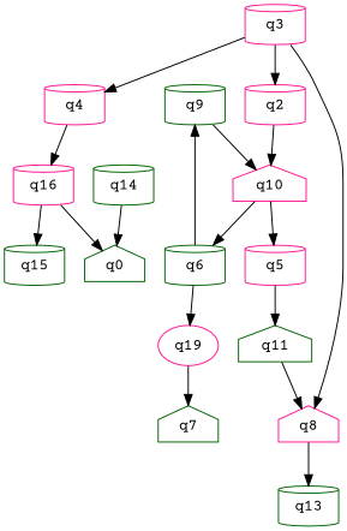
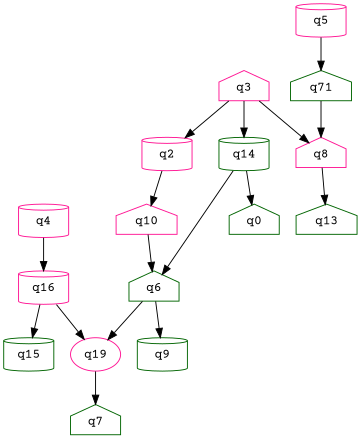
  digraph {
    fontname="Courier Prime"
    node [color=darkgreen fontname="Courier Prime" shape=cylinder]
    edge [fontname="Courier Prime"]
    q9 [initial=1]
    q10 [color=deeppink shape=house]
-   q6
+   q6 [shape=house]
    q5 [color=deeppink]
    q15 [final=1]
-   q3 [color=deeppink]
+   q3 [color=deeppink shape=house]
    q2 [color=deeppink]
    q4 [color=deeppink]
    q8 [color=deeppink shape=house]
    q16 [color=deeppink]
-   q13
+   q13 [shape=house]
    n12 [color=deeppink label=q19 shape=ellipse]
-   q11 [shape=house]
+   q11 [shape=house label=q71]
    q7 [shape=house]
    q14
    q0 [shape=house]
-   q9 -> q10
    q10 -> q6
-   q10 -> q5
    q6 -> q9
    q6 -> n12
    q5 -> q11
    q3 -> q2
-   q3 -> q4
+   q3 -> q14
    q3 -> q8
    q2 -> q10
    q4 -> q16
    q8 -> q13
    q16 -> q15
-   q16 -> q0
+   q16 -> n12
    n12 -> q7
    q11 -> q8
+   q14 -> q6
    q14 -> q0
  }
